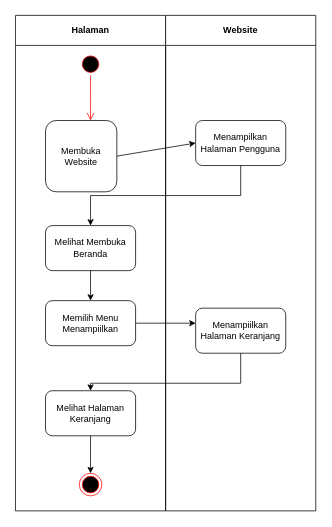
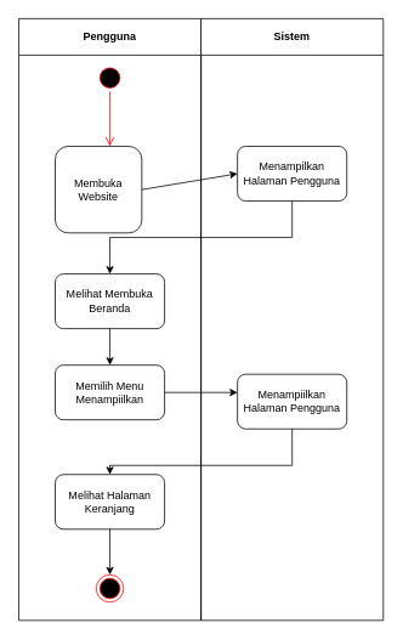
  <mxCell id="0" />
  <mxCell id="1" parent="0" />
- <mxCell id="2" value="Halaman" style="swimlane;whiteSpace=wrap;html=1;startSize=40;" vertex="1" parent="1"><mxGeometry x="20" y="20" width="200" height="660" as="geometry" /></mxCell>
+ <mxCell id="2" value="Pengguna" style="swimlane;whiteSpace=wrap;html=1;startSize=40;" vertex="1" parent="1"><mxGeometry x="20" y="20" width="200" height="660" as="geometry" /></mxCell>
  <mxCell id="3" value="" style="ellipse;html=1;shape=startState;fillColor=#000000;strokeColor=#ff0000;" vertex="1" parent="2"><mxGeometry x="85" y="50" width="30" height="30" as="geometry" /></mxCell>
  <mxCell id="4" value="" style="edgeStyle=orthogonalEdgeStyle;html=1;verticalAlign=bottom;endArrow=open;endSize=8;strokeColor=#ff0000;rounded=0;" edge="1" source="3" parent="2"><mxGeometry relative="1" as="geometry"><mxPoint x="100" y="140" as="targetPoint" /></mxGeometry></mxCell>
  <mxCell id="5" value="Membuka Website" style="rounded=1;whiteSpace=wrap;html=1;" vertex="1" parent="2"><mxGeometry x="40" y="140" width="95" height="95" as="geometry" /></mxCell>
  <mxCell id="6" value="Melihat Membuka Beranda" style="rounded=1;whiteSpace=wrap;html=1;" vertex="1" parent="2"><mxGeometry x="40" y="280" width="120" height="60" as="geometry" /></mxCell>
  <mxCell id="7" value="Memilih Menu Menampiilkan" style="rounded=1;whiteSpace=wrap;html=1;" vertex="1" parent="2"><mxGeometry x="40" y="380" width="120" height="60" as="geometry" /></mxCell>
  <mxCell id="8" value="Melihat Halaman Keranjang" style="rounded=1;whiteSpace=wrap;html=1;" vertex="1" parent="2"><mxGeometry x="40" y="500" width="120" height="60" as="geometry" /></mxCell>
  <mxCell id="9" value="" style="ellipse;html=1;shape=endState;fillColor=#000000;strokeColor=#ff0000;" vertex="1" parent="2"><mxGeometry x="85" y="610" width="30" height="30" as="geometry" /></mxCell>
- <mxCell id="10" value="Website" style="swimlane;whiteSpace=wrap;html=1;startSize=40;" vertex="1" parent="1"><mxGeometry x="220" y="20" width="200" height="660" as="geometry" /></mxCell>
+ <mxCell id="10" value="Sistem" style="swimlane;whiteSpace=wrap;html=1;startSize=40;" vertex="1" parent="1"><mxGeometry x="220" y="20" width="200" height="660" as="geometry" /></mxCell>
  <mxCell id="11" value="Menampilkan Halaman Pengguna" style="rounded=1;whiteSpace=wrap;html=1;" vertex="1" parent="10"><mxGeometry x="40" y="140" width="120" height="60" as="geometry" /></mxCell>
- <mxCell id="12" value="Menampiilkan Halaman Keranjang" style="rounded=1;whiteSpace=wrap;html=1;" vertex="1" parent="10"><mxGeometry x="40" y="390" width="120" height="60" as="geometry" /></mxCell>
+ <mxCell id="12" value="Menampiilkan Halaman Pengguna" style="rounded=1;whiteSpace=wrap;html=1;" vertex="1" parent="10"><mxGeometry x="40" y="390" width="120" height="60" as="geometry" /></mxCell>
  <mxCell id="13" value="" style="endArrow=classic;html=1;rounded=0;exitX=1;exitY=0.5;exitDx=0;exitDy=0;" edge="1" parent="1" source="5"><mxGeometry width="50" height="50" relative="1" as="geometry"><mxPoint x="210" y="370" as="sourcePoint" /><mxPoint x="260" y="190" as="targetPoint" /></mxGeometry></mxCell>
  <mxCell id="14" value="" style="endArrow=none;html=1;rounded=0;entryX=0.5;entryY=1;entryDx=0;entryDy=0;" edge="1" parent="1" target="11"><mxGeometry width="50" height="50" relative="1" as="geometry"><mxPoint x="320" y="260" as="sourcePoint" /><mxPoint x="260" y="320" as="targetPoint" /></mxGeometry></mxCell>
  <mxCell id="15" value="" style="endArrow=none;html=1;rounded=0;" edge="1" parent="1"><mxGeometry width="50" height="50" relative="1" as="geometry"><mxPoint x="120" y="260" as="sourcePoint" /><mxPoint x="320" y="260" as="targetPoint" /></mxGeometry></mxCell>
  <mxCell id="16" value="" style="endArrow=classic;html=1;rounded=0;" edge="1" parent="1"><mxGeometry width="50" height="50" relative="1" as="geometry"><mxPoint x="120" y="260" as="sourcePoint" /><mxPoint x="120" y="300" as="targetPoint" /></mxGeometry></mxCell>
  <mxCell id="17" value="" style="endArrow=classic;html=1;rounded=0;exitX=0.5;exitY=1;exitDx=0;exitDy=0;" edge="1" parent="1" source="6"><mxGeometry width="50" height="50" relative="1" as="geometry"><mxPoint x="210" y="370" as="sourcePoint" /><mxPoint x="120" y="400" as="targetPoint" /></mxGeometry></mxCell>
  <mxCell id="18" value="" style="endArrow=classic;html=1;rounded=0;exitX=1;exitY=0.5;exitDx=0;exitDy=0;" edge="1" parent="1" source="7"><mxGeometry width="50" height="50" relative="1" as="geometry"><mxPoint x="210" y="470" as="sourcePoint" /><mxPoint x="260" y="430" as="targetPoint" /></mxGeometry></mxCell>
  <mxCell id="19" value="" style="endArrow=none;html=1;rounded=0;entryX=0.5;entryY=1;entryDx=0;entryDy=0;" edge="1" parent="1" target="12"><mxGeometry width="50" height="50" relative="1" as="geometry"><mxPoint x="320" y="510" as="sourcePoint" /><mxPoint x="260" y="320" as="targetPoint" /></mxGeometry></mxCell>
  <mxCell id="20" value="" style="endArrow=none;html=1;rounded=0;" edge="1" parent="1"><mxGeometry width="50" height="50" relative="1" as="geometry"><mxPoint x="120" y="510" as="sourcePoint" /><mxPoint x="320" y="510" as="targetPoint" /></mxGeometry></mxCell>
  <mxCell id="21" value="" style="endArrow=classic;html=1;rounded=0;" edge="1" parent="1" target="8"><mxGeometry width="50" height="50" relative="1" as="geometry"><mxPoint x="120" y="510" as="sourcePoint" /><mxPoint x="120" y="540" as="targetPoint" /></mxGeometry></mxCell>
  <mxCell id="22" value="" style="endArrow=classic;html=1;rounded=0;exitX=0.5;exitY=1;exitDx=0;exitDy=0;" edge="1" parent="1" source="8"><mxGeometry width="50" height="50" relative="1" as="geometry"><mxPoint x="210" y="570" as="sourcePoint" /><mxPoint x="120" y="630" as="targetPoint" /></mxGeometry></mxCell>
